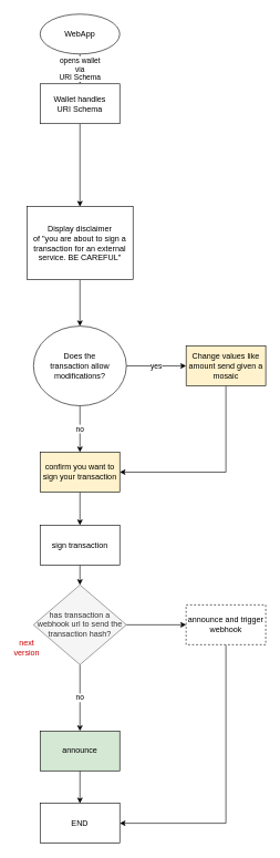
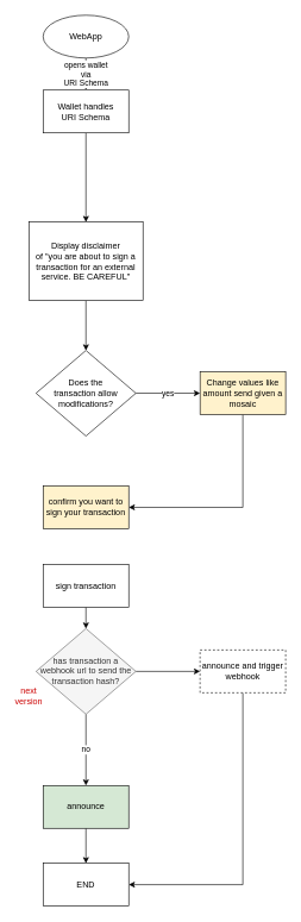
  <mxCell id="0" />
  <mxCell id="1" parent="0" />
  <mxCell id="2" value="opens wallet&lt;br&gt;via&lt;br&gt;URI Schema&lt;br&gt;" style="edgeStyle=orthogonalEdgeStyle;rounded=0;orthogonalLoop=1;jettySize=auto;html=1;exitX=0.5;exitY=1;exitDx=0;exitDy=0;" edge="1" parent="1" source="3" target="5"><mxGeometry relative="1" as="geometry" /></mxCell>
  <mxCell id="3" value="WebApp" style="ellipse;whiteSpace=wrap;html=1;" vertex="1" parent="1"><mxGeometry x="60" y="20" width="120" height="60" as="geometry" /></mxCell>
  <mxCell id="4" style="edgeStyle=orthogonalEdgeStyle;rounded=0;orthogonalLoop=1;jettySize=auto;html=1;exitX=0.5;exitY=1;exitDx=0;exitDy=0;" edge="1" parent="1" source="5" target="7"><mxGeometry relative="1" as="geometry" /></mxCell>
  <mxCell id="5" value="Wallet handles&lt;br&gt;URI Schema&lt;br&gt;" style="rounded=0;whiteSpace=wrap;html=1;" vertex="1" parent="1"><mxGeometry x="60" y="125" width="120" height="60" as="geometry" /></mxCell>
  <mxCell id="6" style="edgeStyle=orthogonalEdgeStyle;rounded=0;orthogonalLoop=1;jettySize=auto;html=1;exitX=0.5;exitY=1;exitDx=0;exitDy=0;" edge="1" parent="1" source="7" target="10"><mxGeometry relative="1" as="geometry" /></mxCell>
  <mxCell id="7" value="Display disclaimer&lt;br&gt;of &quot;you are about to sign a transaction for an external service. BE CAREFUL&quot;&lt;br&gt;" style="rounded=0;whiteSpace=wrap;html=1;" vertex="1" parent="1"><mxGeometry x="40" y="310" width="160" height="110" as="geometry" /></mxCell>
  <mxCell id="8" value="yes" style="edgeStyle=orthogonalEdgeStyle;rounded=0;orthogonalLoop=1;jettySize=auto;html=1;exitX=1;exitY=0.5;exitDx=0;exitDy=0;" edge="1" parent="1" source="10" target="12"><mxGeometry relative="1" as="geometry" /></mxCell>
- <mxCell id="9" value="no" style="edgeStyle=orthogonalEdgeStyle;rounded=0;orthogonalLoop=1;jettySize=auto;html=1;exitX=0.5;exitY=1;exitDx=0;exitDy=0;" edge="1" parent="1" source="10" target="14"><mxGeometry relative="1" as="geometry" /></mxCell>
- <mxCell id="10" value="Does the&lt;br&gt;transaction allow modifications?&lt;br&gt;" style="ellipse;whiteSpace=wrap;html=1;" vertex="1" parent="1"><mxGeometry x="50" y="490" width="140" height="120" as="geometry" /></mxCell>
+ <mxCell id="10" value="Does the&lt;br&gt;transaction allow modifications?&lt;br&gt;" style="rhombus;whiteSpace=wrap;html=1;" vertex="1" parent="1"><mxGeometry x="50" y="490" width="140" height="120" as="geometry" /></mxCell>
  <mxCell id="11" style="edgeStyle=orthogonalEdgeStyle;rounded=0;orthogonalLoop=1;jettySize=auto;html=1;exitX=0.5;exitY=1;exitDx=0;exitDy=0;entryX=1;entryY=0.5;entryDx=0;entryDy=0;" edge="1" parent="1" source="12" target="14"><mxGeometry relative="1" as="geometry" /></mxCell>
  <mxCell id="12" value="Change values like amount send given a mosaic" style="rounded=0;whiteSpace=wrap;html=1;fillColor=#fff2cc;" vertex="1" parent="1"><mxGeometry x="280" y="520" width="120" height="60" as="geometry" /></mxCell>
- <mxCell id="13" style="edgeStyle=orthogonalEdgeStyle;rounded=0;orthogonalLoop=1;jettySize=auto;html=1;exitX=0.5;exitY=1;exitDx=0;exitDy=0;" edge="1" parent="1" source="14" target="16"><mxGeometry relative="1" as="geometry" /></mxCell>
  <mxCell id="14" value="confirm you want to sign your transaction" style="rounded=0;whiteSpace=wrap;html=1;fillColor=#fff2cc;" vertex="1" parent="1"><mxGeometry x="60" y="680" width="120" height="60" as="geometry" /></mxCell>
  <mxCell id="15" style="edgeStyle=orthogonalEdgeStyle;rounded=0;orthogonalLoop=1;jettySize=auto;html=1;exitX=0.5;exitY=1;exitDx=0;exitDy=0;entryX=0.5;entryY=0;entryDx=0;entryDy=0;" edge="1" parent="1" source="16" target="21"><mxGeometry relative="1" as="geometry" /></mxCell>
  <mxCell id="16" value="sign transaction" style="rounded=0;whiteSpace=wrap;html=1;" vertex="1" parent="1"><mxGeometry x="60" y="790" width="120" height="60" as="geometry" /></mxCell>
  <mxCell id="17" style="edgeStyle=orthogonalEdgeStyle;rounded=0;orthogonalLoop=1;jettySize=auto;html=1;exitX=0.5;exitY=1;exitDx=0;exitDy=0;" edge="1" parent="1" source="18" target="24"><mxGeometry relative="1" as="geometry" /></mxCell>
  <mxCell id="18" value="announce" style="rounded=0;whiteSpace=wrap;html=1;fillColor=#d5e8d4;" vertex="1" parent="1"><mxGeometry x="60" y="1100" width="120" height="60" as="geometry" /></mxCell>
  <mxCell id="19" value="no" style="edgeStyle=orthogonalEdgeStyle;rounded=0;orthogonalLoop=1;jettySize=auto;html=1;exitX=0.5;exitY=1;exitDx=0;exitDy=0;" edge="1" parent="1" source="21" target="18"><mxGeometry relative="1" as="geometry" /></mxCell>
  <mxCell id="20" style="edgeStyle=orthogonalEdgeStyle;rounded=0;orthogonalLoop=1;jettySize=auto;html=1;exitX=1;exitY=0.5;exitDx=0;exitDy=0;" edge="1" parent="1" source="21" target="23"><mxGeometry relative="1" as="geometry" /></mxCell>
  <mxCell id="21" value="has transaction a webhook url to send the transaction hash?" style="rhombus;whiteSpace=wrap;html=1;fillColor=#f5f5f5;strokeColor=#666666;fontColor=#333333;" vertex="1" parent="1"><mxGeometry x="50" y="880" width="140" height="120" as="geometry" /></mxCell>
  <mxCell id="22" style="edgeStyle=orthogonalEdgeStyle;rounded=0;orthogonalLoop=1;jettySize=auto;html=1;exitX=0.5;exitY=1;exitDx=0;exitDy=0;entryX=1;entryY=0.5;entryDx=0;entryDy=0;" edge="1" parent="1" source="23" target="24"><mxGeometry relative="1" as="geometry" /></mxCell>
  <mxCell id="23" value="announce and trigger webhook" style="rounded=0;whiteSpace=wrap;html=1;dashed=1;" vertex="1" parent="1"><mxGeometry x="280" y="910" width="120" height="60" as="geometry" /></mxCell>
  <mxCell id="24" value="END" style="rounded=0;whiteSpace=wrap;html=1;" vertex="1" parent="1"><mxGeometry x="60" y="1209" width="120" height="60" as="geometry" /></mxCell>
  <mxCell id="25" value="next version" style="text;html=1;strokeColor=none;fillColor=none;align=center;verticalAlign=middle;whiteSpace=wrap;rounded=0;fontColor=#CC0000;" vertex="1" parent="1"><mxGeometry x="20" y="965" width="40" height="20" as="geometry" /></mxCell>
